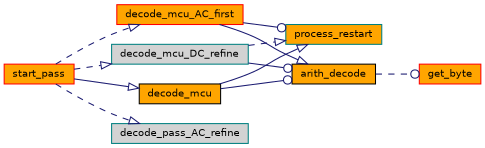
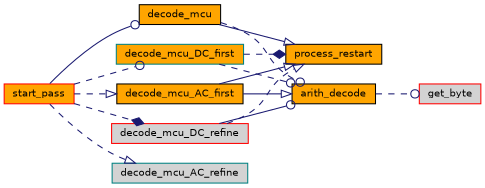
  digraph {
    rankdir=LR
    node [color=red fillcolor=orange fontname=Helvetica fontsize=10 shape=record style=filled]
    edge [arrowhead=onormal color=midnightblue fontname=Helvetica fontsize=10 labelfontname=Helvetica labelfontsize=10 style=dashed]
    n1 [fontcolor=black height=0.2 label=start_pass width=0.4]
-   n3 [height=0.2 label=decode_mcu_AC_first width=0.4]
-   n4 [color=teal fillcolor=lightgrey height=0.2 label=decode_mcu_DC_refine width=0.4]
-   n5 [color=teal fillcolor=lightgrey height=0.2 label=decode_pass_AC_refine width=0.4]
+   n2 [color=teal height=0.2 label=decode_mcu_DC_first width=0.4]
+   n3 [color=black height=0.2 label=decode_mcu_AC_first width=0.4]
+   n4 [fillcolor=lightgrey height=0.2 label=decode_mcu_DC_refine width=0.4]
+   n5 [color=teal fillcolor=lightgrey height=0.2 label=decode_mcu_AC_refine width=0.4]
    n6 [color=black height=0.2 label=decode_mcu width=0.4]
-   n7 [color=teal height=0.2 label=process_restart width=0.4]
+   n7 [color=black height=0.2 label=process_restart width=0.4]
    n8 [color=black height=0.2 label=arith_decode width=0.4]
-   n9 [height=0.2 label=get_byte width=0.4]
+   n9 [fillcolor=lightgrey height=0.2 label=get_byte width=0.4]
+   n1 -> n2 [arrowhead=odot]
    n1 -> n3
-   n1 -> n4
+   n1 -> n4 [arrowhead=diamond]
    n1 -> n5
-   n1 -> n6 [style=solid]
-   n3 -> n7 [arrowhead=odot style=solid]
+   n1 -> n6 [arrowhead=odot style=solid]
+   n2 -> n7 [arrowhead=diamond]
+   n2 -> n8 [arrowhead=odot]
+   n3 -> n7 [style=solid]
    n3 -> n8 [style=solid]
    n4 -> n7
    n4 -> n8 [arrowhead=odot style=solid]
    n6 -> n7 [style=solid]
-   n6 -> n8 [arrowhead=odot style=solid]
+   n6 -> n8 [arrowhead=odot]
    n8 -> n9 [arrowhead=odot]
  }
